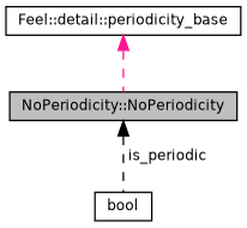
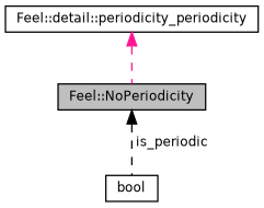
  digraph {
    node [color=black fillcolor=white fontname=Helvetica fontsize=10 shape=record style=filled]
    edge [dir=back fontname=Helvetica fontsize=10 labelfontname=Helvetica labelfontsize=10 style=dashed]
-   n1 [fillcolor=grey75 fontcolor=black height=0.2 label="NoPeriodicity::NoPeriodicity" width=0.4]
+   n1 [fillcolor=grey75 fontcolor=black height=0.2 label="Feel::NoPeriodicity" width=0.4]
    n2 [height=0.2 label=bool width=0.4]
-   n3 [height=0.2 label="Feel::detail::periodicity_base" width=0.4]
+   n3 [height=0.2 label="Feel::detail::periodicity_periodicity" width=0.4]
    n1 -> n2 [color=black label=" is_periodic"]
    n3 -> n1 [color=deeppink]
  }
